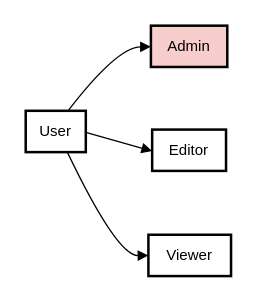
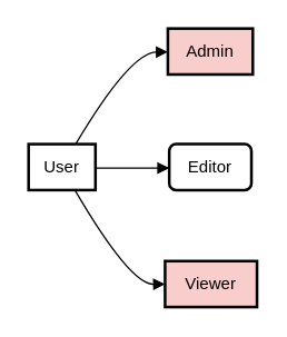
  <mxCell id="0" />
  <mxCell id="1" parent="0" />
- <mxCell id="2" value="User" style="whiteSpace=wrap;strokeWidth=2;" vertex="1" parent="1"><mxGeometry x="20" y="88" width="48" height="33" as="geometry" /></mxCell>
+ <mxCell id="2" value="User" style="whiteSpace=wrap;strokeWidth=2;" vertex="1" parent="1"><mxGeometry y="103" width="48" height="33" as="geometry" x="20" /></mxCell>
  <mxCell id="3" value="Admin" style="whiteSpace=wrap;strokeWidth=2;fillColor=#f8cecc;" vertex="1" parent="1"><mxGeometry x="120" width="61" height="33" as="geometry" y="20" /></mxCell>
- <mxCell id="4" value="Editor" style="whiteSpace=wrap;strokeWidth=2;" vertex="1" parent="1"><mxGeometry x="121" y="103" width="59" height="33" as="geometry" /></mxCell>
- <mxCell id="5" value="Viewer" style="whiteSpace=wrap;strokeWidth=2;" vertex="1" parent="1"><mxGeometry x="118" y="187" width="66" height="33" as="geometry" /></mxCell>
+ <mxCell id="4" value="Editor" style="whiteSpace=wrap;strokeWidth=2;rounded=1;" vertex="1" parent="1"><mxGeometry x="121" y="103" width="59" height="33" as="geometry" /></mxCell>
+ <mxCell id="5" value="Viewer" style="whiteSpace=wrap;strokeWidth=2;fillColor=#f8cecc;" vertex="1" parent="1"><mxGeometry x="118" y="187" width="66" height="33" as="geometry" /></mxCell>
  <mxCell id="6" value="" style="curved=1;startArrow=none;endArrow=block;exitX=0.7;exitY=0.01;entryX=0.01;entryY=0.51;" edge="1" parent="1" source="2" target="3"><mxGeometry relative="1" as="geometry"><Array as="points"><mxPoint x="93" y="37" /></Array></mxGeometry></mxCell>
  <mxCell id="7" value="" style="curved=1;startArrow=none;endArrow=block;exitX=1;exitY=0.52;entryX=0;entryY=0.52;" edge="1" parent="1" source="2" target="4"><mxGeometry relative="1" as="geometry"><Array as="points" /></mxGeometry></mxCell>
  <mxCell id="8" value="" style="curved=1;startArrow=none;endArrow=block;exitX=0.7;exitY=1.02;entryX=0;entryY=0.5;" edge="1" parent="1" source="2" target="5"><mxGeometry relative="1" as="geometry"><Array as="points"><mxPoint x="93" y="204" /></Array></mxGeometry></mxCell>
